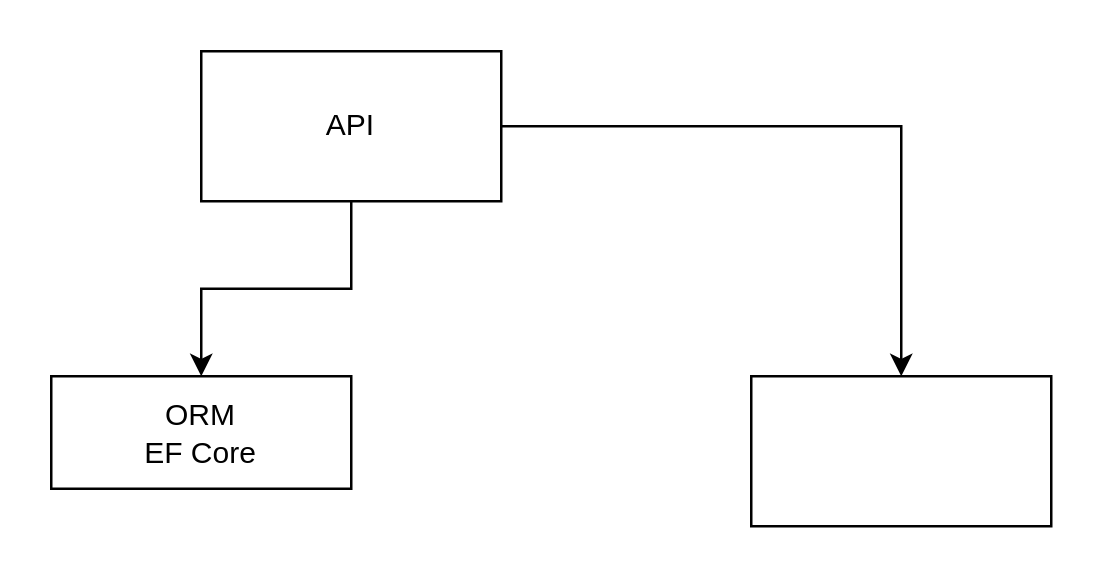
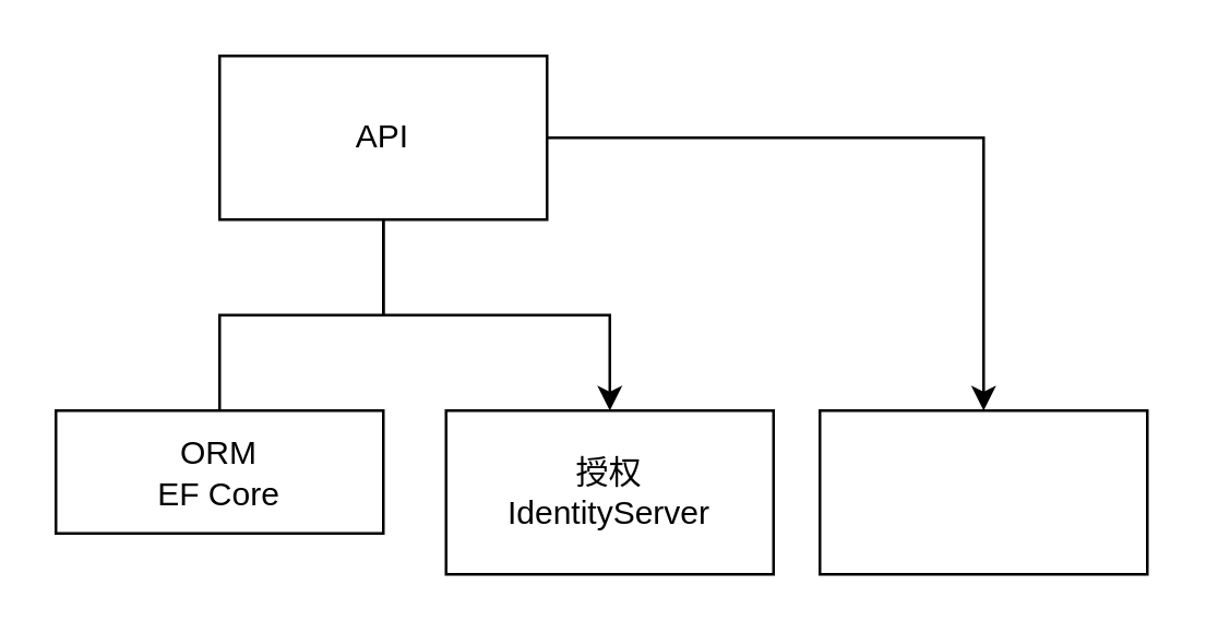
  <mxCell id="0" />
  <mxCell id="1" parent="0" />
- <mxCell id="3" value="" style="edgeStyle=orthogonalEdgeStyle;rounded=0;orthogonalLoop=1;jettySize=auto;html=1;" parent="1" source="5" target="7" edge="1"><mxGeometry relative="1" as="geometry" /></mxCell>
+ <mxCell id="2" value="" style="edgeStyle=orthogonalEdgeStyle;rounded=0;orthogonalLoop=1;jettySize=auto;html=1;" parent="1" source="5" target="8" edge="1"><mxGeometry relative="1" as="geometry" /></mxCell>
+ <mxCell id="3" value="" style="edgeStyle=orthogonalEdgeStyle;rounded=0;orthogonalLoop=1;jettySize=auto;html=1;endArrow=none;" parent="1" source="5" target="7" edge="1"><mxGeometry relative="1" as="geometry" /></mxCell>
  <mxCell id="4" value="" style="edgeStyle=orthogonalEdgeStyle;rounded=0;orthogonalLoop=1;jettySize=auto;html=1;" parent="1" source="5" target="6" edge="1"><mxGeometry relative="1" as="geometry" /></mxCell>
  <mxCell id="5" value="API" style="rounded=0;whiteSpace=wrap;html=1;" parent="1" vertex="1"><mxGeometry x="80" y="20" width="120" height="60" as="geometry" /></mxCell>
  <mxCell id="6" value="" style="rounded=0;whiteSpace=wrap;html=1;" parent="1" vertex="1"><mxGeometry x="300" y="150" width="120" height="60" as="geometry" /></mxCell>
  <mxCell id="7" value="ORM&lt;br&gt;EF&amp;nbsp;Core" style="rounded=0;whiteSpace=wrap;html=1;" parent="1" vertex="1"><mxGeometry x="20" y="150" width="120" height="45" as="geometry" /></mxCell>
+ <mxCell id="8" value="授权&lt;br&gt;IdentityServer" style="rounded=0;whiteSpace=wrap;html=1;" parent="1" vertex="1"><mxGeometry x="163" y="150" width="120" height="60" as="geometry" /></mxCell>
